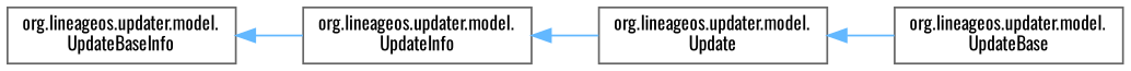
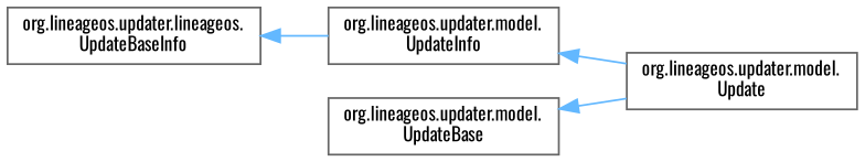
  digraph {
    fontname=Oswald
    rankdir=LR
    node [color=grey40 fillcolor=white fontname=Oswald fontsize=10 shape=box style=filled]
    edge [color=steelblue1 dir=back fontname=Oswald fontsize=10 labelfontname=Helvetica labelfontsize=10 style=solid]
-   n1 [height=0.2 label="org.lineageos.updater.model.\lUpdateBaseInfo" width=0.4]
+   n1 [height=0.2 label="org.lineageos.updater.lineageos.\lUpdateBaseInfo" width=0.4]
    n2 [height=0.2 label="org.lineageos.updater.model.\lUpdateInfo" width=0.4]
    n3 [height=0.2 label="org.lineageos.updater.model.\lUpdateBase" width=0.4]
    n4 [height=0.2 label="org.lineageos.updater.model.\lUpdate" width=0.4]
    n1 -> n2
    n2 -> n4
-   n4 -> n3
+   n3 -> n4
  }
